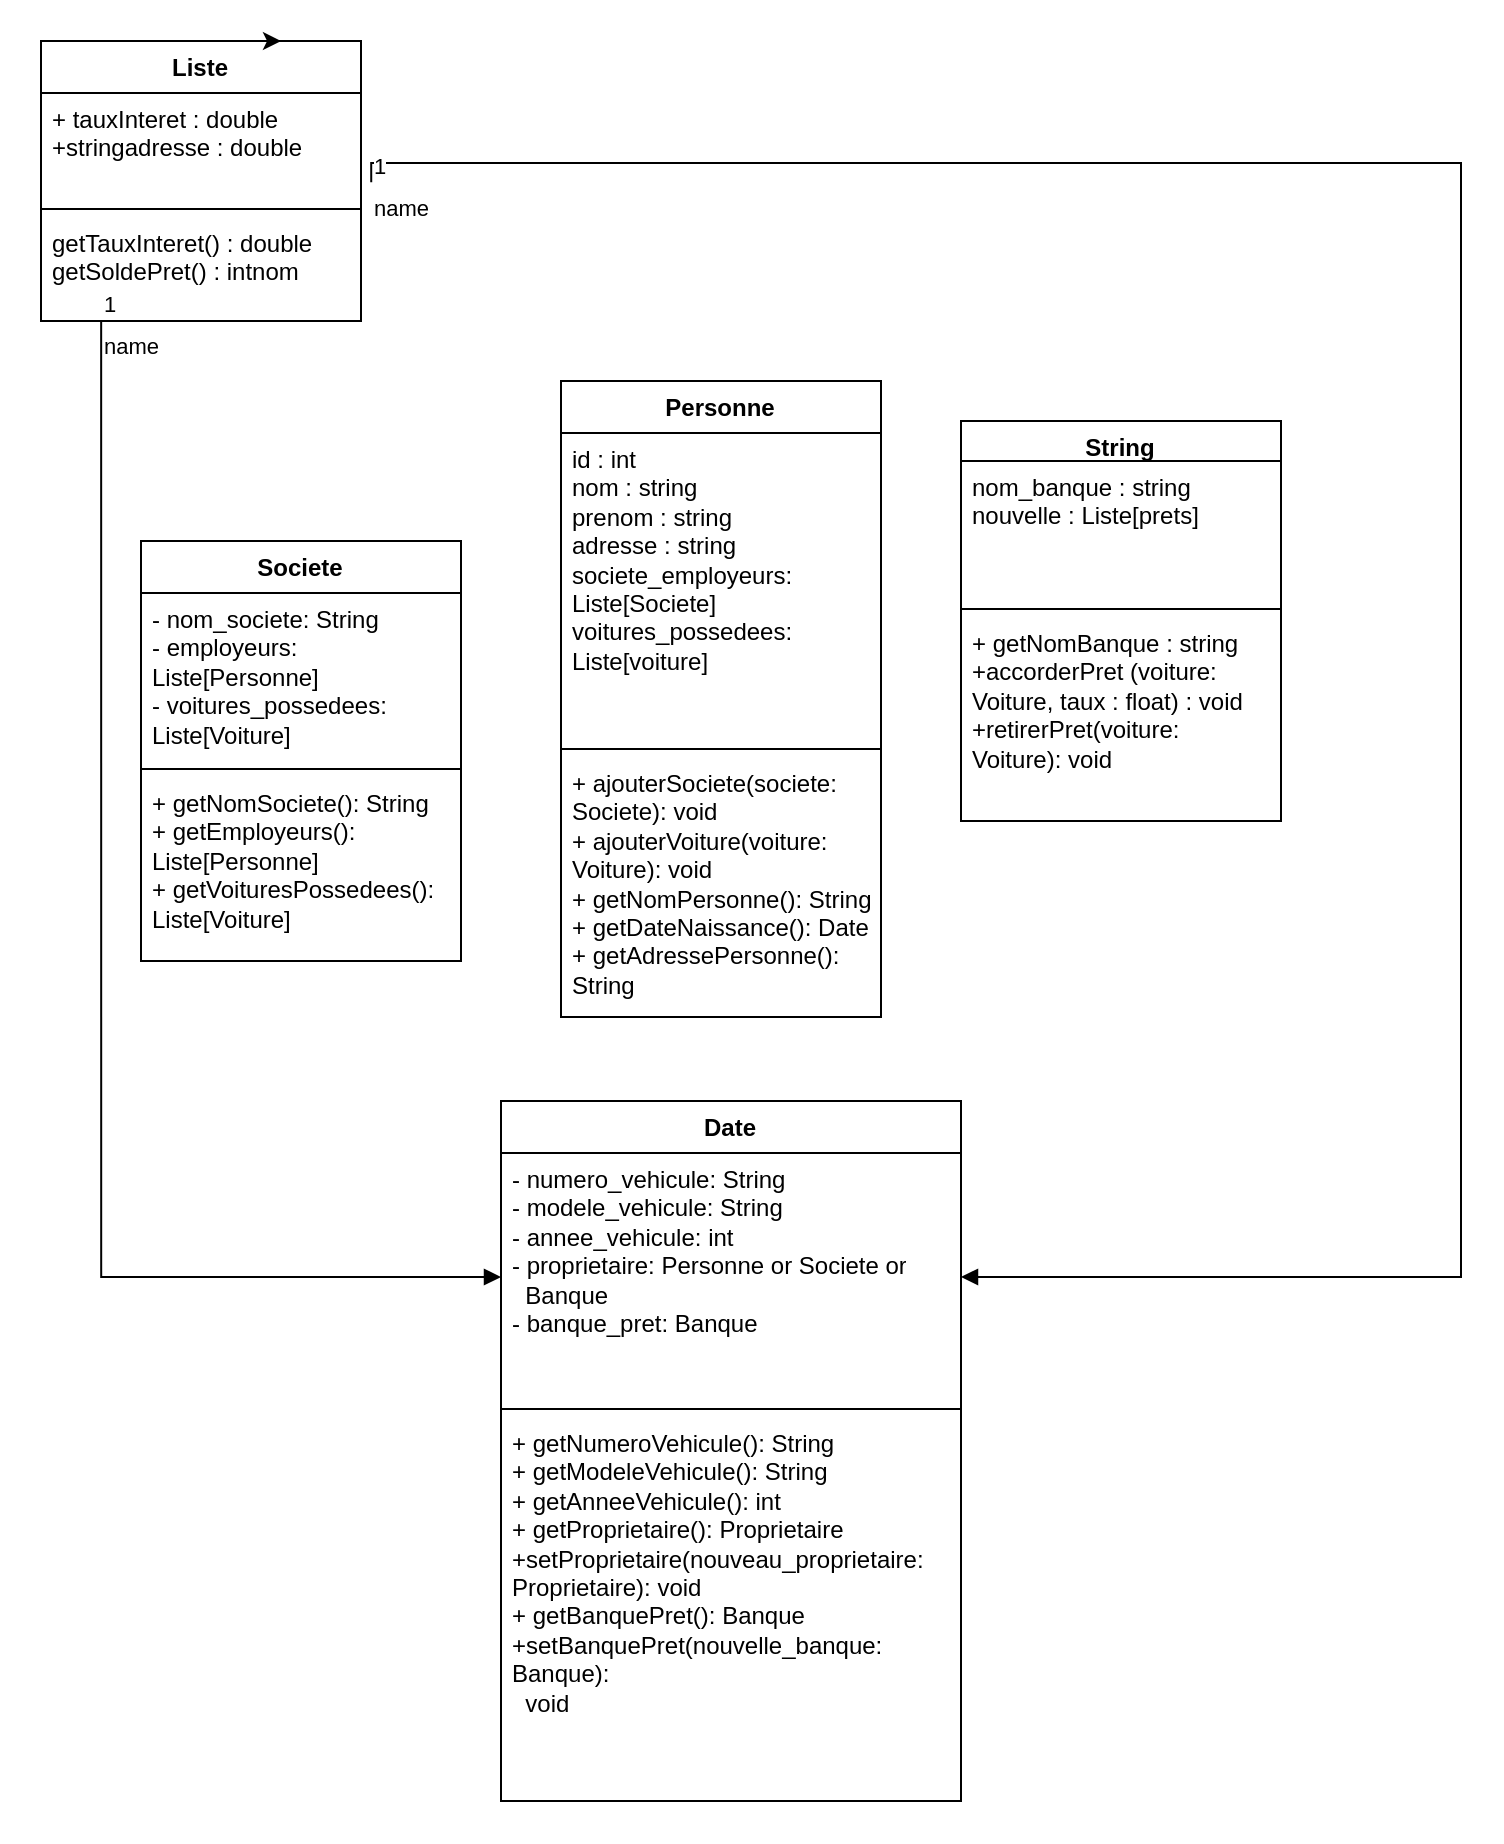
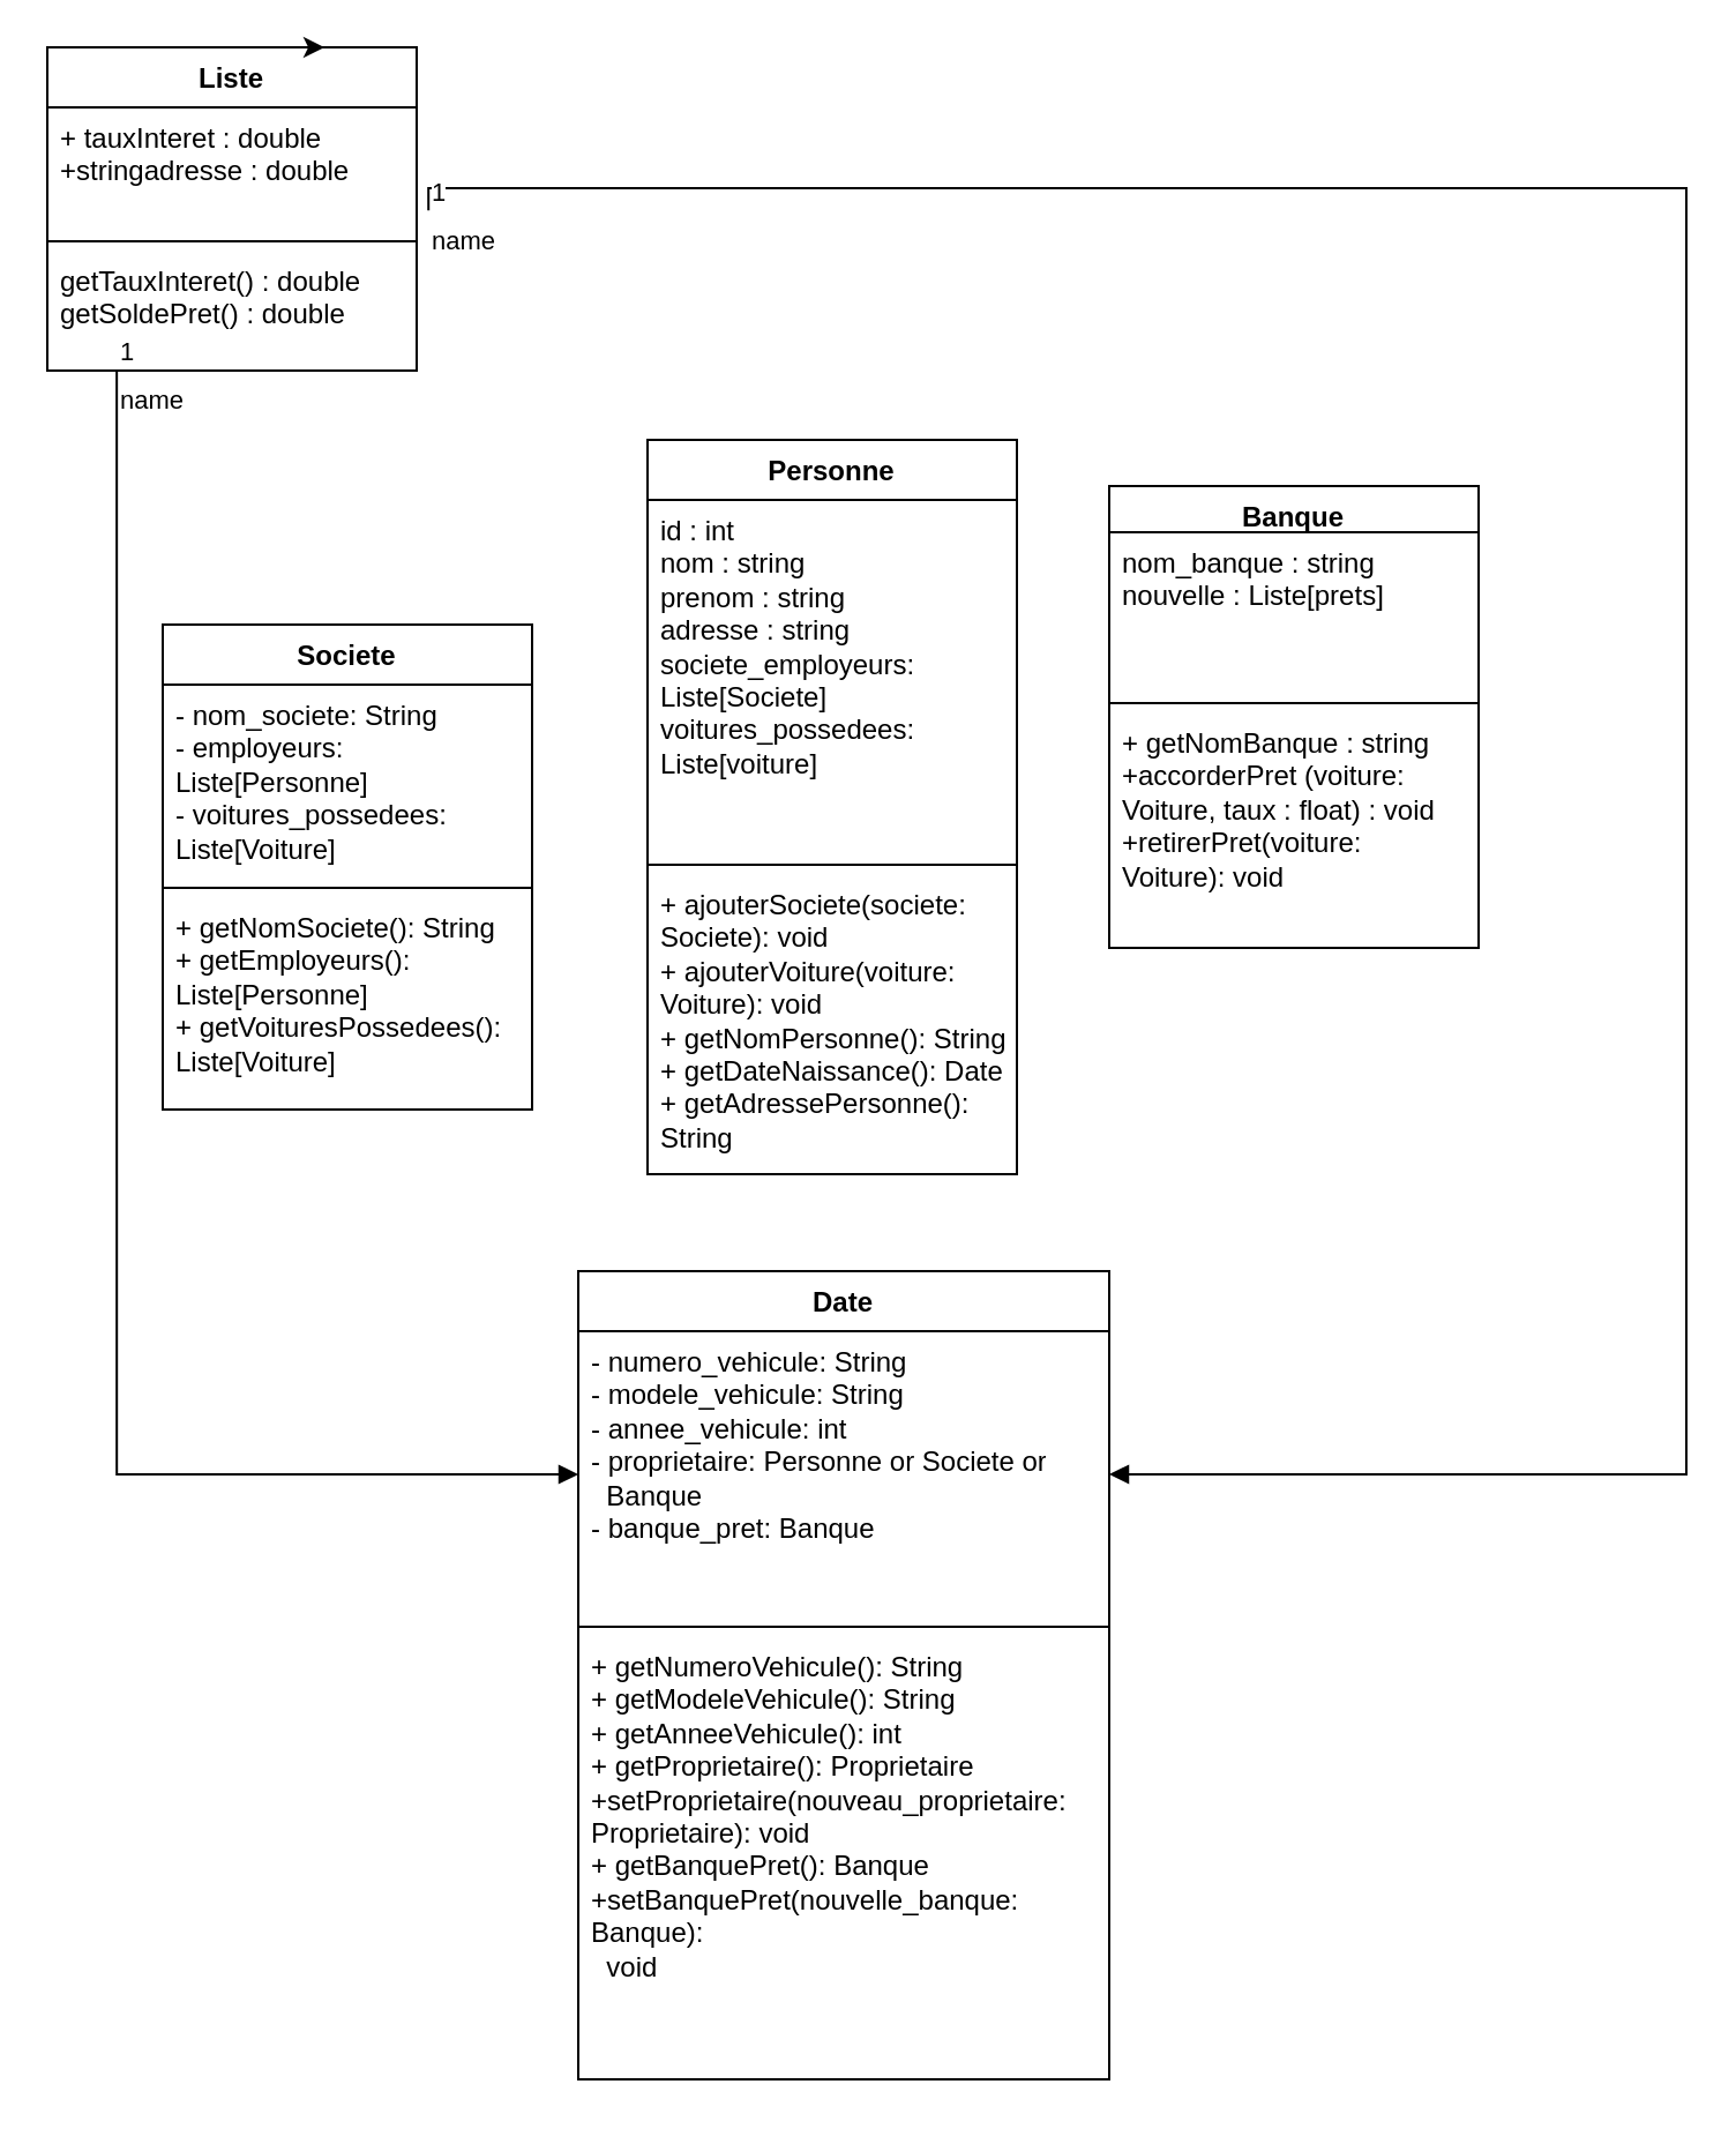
  <mxCell id="0" />
  <mxCell id="1" parent="0" />
  <mxCell id="2" value="Personne" style="swimlane;fontStyle=1;align=center;verticalAlign=top;childLayout=stackLayout;horizontal=1;startSize=26;horizontalStack=0;resizeParent=1;resizeParentMax=0;resizeLast=0;collapsible=1;marginBottom=0;whiteSpace=wrap;html=1;" vertex="1" parent="1"><mxGeometry x="280" y="190" width="160" height="318" as="geometry" /></mxCell>
  <mxCell id="3" value="id : int&lt;br style=&quot;border-color: var(--border-color);&quot;&gt;nom : string&lt;br style=&quot;border-color: var(--border-color);&quot;&gt;prenom : string&lt;br style=&quot;border-color: var(--border-color);&quot;&gt;adresse : string&lt;br style=&quot;border-color: var(--border-color);&quot;&gt;societe_employeurs: Liste[Societe]&lt;br style=&quot;border-color: var(--border-color);&quot;&gt;voitures_possedees: Liste[voiture]" style="text;strokeColor=none;fillColor=none;align=left;verticalAlign=top;spacingLeft=4;spacingRight=4;overflow=hidden;rotatable=0;points=[[0,0.5],[1,0.5]];portConstraint=eastwest;whiteSpace=wrap;html=1;" vertex="1" parent="2"><mxGeometry y="26" width="160" height="154" as="geometry" /></mxCell>
  <mxCell id="4" value="" style="line;strokeWidth=1;fillColor=none;align=left;verticalAlign=middle;spacingTop=-1;spacingLeft=3;spacingRight=3;rotatable=0;labelPosition=right;points=[];portConstraint=eastwest;strokeColor=inherit;" vertex="1" parent="2"><mxGeometry y="180" width="160" height="8" as="geometry" /></mxCell>
  <mxCell id="5" value="&lt;div&gt;+ ajouterSociete(societe: Societe): void&amp;nbsp;&lt;/div&gt;&lt;div&gt;+ ajouterVoiture(voiture: Voiture): void&amp;nbsp;&amp;nbsp;&lt;/div&gt;&lt;div&gt;+ getNomPersonne(): String&lt;/div&gt;&lt;div&gt;+ getDateNaissance(): Date&lt;/div&gt;&lt;div&gt;+ getAdressePersonne(): String&lt;/div&gt;" style="text;strokeColor=none;fillColor=none;align=left;verticalAlign=top;spacingLeft=4;spacingRight=4;overflow=hidden;rotatable=0;points=[[0,0.5],[1,0.5]];portConstraint=eastwest;whiteSpace=wrap;html=1;" vertex="1" parent="2"><mxGeometry y="188" width="160" height="130" as="geometry" /></mxCell>
  <mxCell id="6" value="Societe" style="swimlane;fontStyle=1;align=center;verticalAlign=top;childLayout=stackLayout;horizontal=1;startSize=26;horizontalStack=0;resizeParent=1;resizeParentMax=0;resizeLast=0;collapsible=1;marginBottom=0;whiteSpace=wrap;html=1;" vertex="1" parent="1"><mxGeometry x="70" y="270" width="160" height="210" as="geometry" /></mxCell>
  <mxCell id="7" value="&lt;div&gt;- nom_societe: String&lt;/div&gt;&lt;div&gt;- employeurs: Liste[Personne]&lt;/div&gt;&lt;div&gt;- voitures_possedees: Liste[Voiture]&lt;/div&gt;" style="text;strokeColor=none;fillColor=none;align=left;verticalAlign=top;spacingLeft=4;spacingRight=4;overflow=hidden;rotatable=0;points=[[0,0.5],[1,0.5]];portConstraint=eastwest;whiteSpace=wrap;html=1;" vertex="1" parent="6"><mxGeometry y="26" width="160" height="84" as="geometry" /></mxCell>
  <mxCell id="8" value="" style="line;strokeWidth=1;fillColor=none;align=left;verticalAlign=middle;spacingTop=-1;spacingLeft=3;spacingRight=3;rotatable=0;labelPosition=right;points=[];portConstraint=eastwest;strokeColor=inherit;" vertex="1" parent="6"><mxGeometry y="110" width="160" height="8" as="geometry" /></mxCell>
  <mxCell id="9" value="&lt;div&gt;+ getNomSociete(): String&lt;/div&gt;&lt;div&gt;+ getEmployeurs(): Liste[Personne]&lt;/div&gt;&lt;div&gt;+ getVoituresPossedees(): Liste[Voiture]&lt;/div&gt;" style="text;strokeColor=none;fillColor=none;align=left;verticalAlign=top;spacingLeft=4;spacingRight=4;overflow=hidden;rotatable=0;points=[[0,0.5],[1,0.5]];portConstraint=eastwest;whiteSpace=wrap;html=1;" vertex="1" parent="6"><mxGeometry y="118" width="160" height="92" as="geometry" /></mxCell>
  <mxCell id="10" value="Liste" style="swimlane;fontStyle=1;align=center;verticalAlign=top;childLayout=stackLayout;horizontal=1;startSize=26;horizontalStack=0;resizeParent=1;resizeParentMax=0;resizeLast=0;collapsible=1;marginBottom=0;whiteSpace=wrap;html=1;" vertex="1" parent="1"><mxGeometry x="20" y="20" width="160" height="140" as="geometry" /></mxCell>
  <mxCell id="11" value="+ tauxInteret : double&lt;br&gt;+stringadresse : double" style="text;strokeColor=none;fillColor=none;align=left;verticalAlign=top;spacingLeft=4;spacingRight=4;overflow=hidden;rotatable=0;points=[[0,0.5],[1,0.5]];portConstraint=eastwest;whiteSpace=wrap;html=1;" vertex="1" parent="10"><mxGeometry y="26" width="160" height="54" as="geometry" /></mxCell>
  <mxCell id="12" value="" style="line;strokeWidth=1;fillColor=none;align=left;verticalAlign=middle;spacingTop=-1;spacingLeft=3;spacingRight=3;rotatable=0;labelPosition=right;points=[];portConstraint=eastwest;strokeColor=inherit;" vertex="1" parent="10"><mxGeometry y="80" width="160" height="8" as="geometry" /></mxCell>
- <mxCell id="13" value="getTauxInteret() : double&lt;br&gt;getSoldePret() : intnom" style="text;strokeColor=none;fillColor=none;align=left;verticalAlign=top;spacingLeft=4;spacingRight=4;overflow=hidden;rotatable=0;points=[[0,0.5],[1,0.5]];portConstraint=eastwest;whiteSpace=wrap;html=1;" vertex="1" parent="10"><mxGeometry y="88" width="160" height="52" as="geometry" /></mxCell>
- <mxCell id="14" value="String" style="swimlane;fontStyle=1;align=center;verticalAlign=top;childLayout=stackLayout;horizontal=1;startSize=20;horizontalStack=0;resizeParent=1;resizeParentMax=0;resizeLast=0;collapsible=1;marginBottom=0;whiteSpace=wrap;html=1;" vertex="1" parent="1"><mxGeometry x="480" y="210" width="160" height="200" as="geometry" /></mxCell>
+ <mxCell id="13" value="getTauxInteret() : double&lt;br&gt;getSoldePret() : double" style="text;strokeColor=none;fillColor=none;align=left;verticalAlign=top;spacingLeft=4;spacingRight=4;overflow=hidden;rotatable=0;points=[[0,0.5],[1,0.5]];portConstraint=eastwest;whiteSpace=wrap;html=1;" vertex="1" parent="10"><mxGeometry y="88" width="160" height="52" as="geometry" /></mxCell>
+ <mxCell id="14" value="Banque" style="swimlane;fontStyle=1;align=center;verticalAlign=top;childLayout=stackLayout;horizontal=1;startSize=20;horizontalStack=0;resizeParent=1;resizeParentMax=0;resizeLast=0;collapsible=1;marginBottom=0;whiteSpace=wrap;html=1;" vertex="1" parent="1"><mxGeometry x="480" y="210" width="160" height="200" as="geometry" /></mxCell>
  <mxCell id="15" value="nom_banque : string&lt;br&gt;nouvelle : Liste[prets]" style="text;strokeColor=none;fillColor=none;align=left;verticalAlign=top;spacingLeft=4;spacingRight=4;overflow=hidden;rotatable=0;points=[[0,0.5],[1,0.5]];portConstraint=eastwest;whiteSpace=wrap;html=1;" vertex="1" parent="14"><mxGeometry y="20" width="160" height="70" as="geometry" /></mxCell>
  <mxCell id="16" value="" style="line;strokeWidth=1;fillColor=none;align=left;verticalAlign=middle;spacingTop=-1;spacingLeft=3;spacingRight=3;rotatable=0;labelPosition=right;points=[];portConstraint=eastwest;strokeColor=inherit;" vertex="1" parent="14"><mxGeometry y="90" width="160" height="8" as="geometry" /></mxCell>
  <mxCell id="17" value="+ getNomBanque : string&lt;br&gt;+accorderPret (voiture: Voiture, taux : float) : void&lt;br&gt;+retirerPret(voiture: Voiture): void" style="text;strokeColor=none;fillColor=none;align=left;verticalAlign=top;spacingLeft=4;spacingRight=4;overflow=hidden;rotatable=0;points=[[0,0.5],[1,0.5]];portConstraint=eastwest;whiteSpace=wrap;html=1;" vertex="1" parent="14"><mxGeometry y="98" width="160" height="102" as="geometry" /></mxCell>
  <mxCell id="18" value="Date" style="swimlane;fontStyle=1;align=center;verticalAlign=top;childLayout=stackLayout;horizontal=1;startSize=26;horizontalStack=0;resizeParent=1;resizeParentMax=0;resizeLast=0;collapsible=1;marginBottom=0;whiteSpace=wrap;html=1;" vertex="1" parent="1"><mxGeometry x="250" y="550" width="230" height="350" as="geometry" /></mxCell>
  <mxCell id="19" value="&lt;div&gt;- numero_vehicule: String&lt;/div&gt;&lt;div&gt;- modele_vehicule: String&lt;/div&gt;&lt;div&gt;- annee_vehicule: int&lt;/div&gt;&lt;div&gt;- proprietaire: Personne or Societe or&lt;/div&gt;&lt;div&gt;&amp;nbsp; Banque&lt;/div&gt;&lt;div&gt;- banque_pret: Banque&lt;/div&gt;" style="text;strokeColor=none;fillColor=none;align=left;verticalAlign=top;spacingLeft=4;spacingRight=4;overflow=hidden;rotatable=0;points=[[0,0.5],[1,0.5]];portConstraint=eastwest;whiteSpace=wrap;html=1;" vertex="1" parent="18"><mxGeometry y="26" width="230" height="124" as="geometry" /></mxCell>
  <mxCell id="20" value="" style="line;strokeWidth=1;fillColor=none;align=left;verticalAlign=middle;spacingTop=-1;spacingLeft=3;spacingRight=3;rotatable=0;labelPosition=right;points=[];portConstraint=eastwest;strokeColor=inherit;" vertex="1" parent="18"><mxGeometry y="150" width="230" height="8" as="geometry" /></mxCell>
  <mxCell id="21" value="&lt;div&gt;+ getNumeroVehicule(): String&lt;/div&gt;&lt;div&gt;+ getModeleVehicule(): String&lt;/div&gt;&lt;div&gt;+ getAnneeVehicule(): int&lt;/div&gt;&lt;div&gt;+ getProprietaire(): Proprietaire&lt;/div&gt;&lt;div&gt;+setProprietaire(nouveau_proprietaire:&lt;/div&gt;&lt;div&gt;Proprietaire): void&lt;/div&gt;&lt;div&gt;+ getBanquePret(): Banque&lt;/div&gt;&lt;div&gt;+setBanquePret(nouvelle_banque: Banque):&lt;/div&gt;&lt;div&gt;&amp;nbsp; void&amp;nbsp;&lt;/div&gt;" style="text;strokeColor=none;fillColor=none;align=left;verticalAlign=top;spacingLeft=4;spacingRight=4;overflow=hidden;rotatable=0;points=[[0,0.5],[1,0.5]];portConstraint=eastwest;whiteSpace=wrap;html=1;" vertex="1" parent="18"><mxGeometry y="158" width="230" height="192" as="geometry" /></mxCell>
  <mxCell id="22" style="edgeStyle=none;rounded=0;orthogonalLoop=1;jettySize=auto;html=1;exitX=0.5;exitY=0;exitDx=0;exitDy=0;entryX=0.75;entryY=0;entryDx=0;entryDy=0;" edge="1" parent="1" source="10" target="10"><mxGeometry relative="1" as="geometry" /></mxCell>
  <mxCell id="23" value="name" style="endArrow=block;endFill=1;html=1;edgeStyle=orthogonalEdgeStyle;align=left;verticalAlign=top;rounded=0;entryX=1;entryY=0.5;entryDx=0;entryDy=0;exitX=1.032;exitY=0.827;exitDx=0;exitDy=0;exitPerimeter=0;" edge="1" parent="1" source="11" target="19"><mxGeometry x="-1" relative="1" as="geometry"><mxPoint x="400" y="80" as="sourcePoint" /><mxPoint x="730" y="630" as="targetPoint" /><Array as="points"><mxPoint x="730" y="81" /><mxPoint x="730" y="638" /></Array></mxGeometry></mxCell>
  <mxCell id="24" value="1" style="edgeLabel;resizable=0;html=1;align=left;verticalAlign=bottom;" connectable="0" vertex="1" parent="23"><mxGeometry x="-1" relative="1" as="geometry" /></mxCell>
  <mxCell id="25" value="name" style="endArrow=block;endFill=1;html=1;edgeStyle=orthogonalEdgeStyle;align=left;verticalAlign=top;rounded=0;exitX=0.188;exitY=1;exitDx=0;exitDy=0;exitPerimeter=0;" edge="1" parent="1" source="13" target="19"><mxGeometry x="-1" relative="1" as="geometry"><mxPoint x="50" y="250" as="sourcePoint" /><mxPoint x="210" y="250" as="targetPoint" /></mxGeometry></mxCell>
  <mxCell id="26" value="1" style="edgeLabel;resizable=0;html=1;align=left;verticalAlign=bottom;" connectable="0" vertex="1" parent="25"><mxGeometry x="-1" relative="1" as="geometry" /></mxCell>
